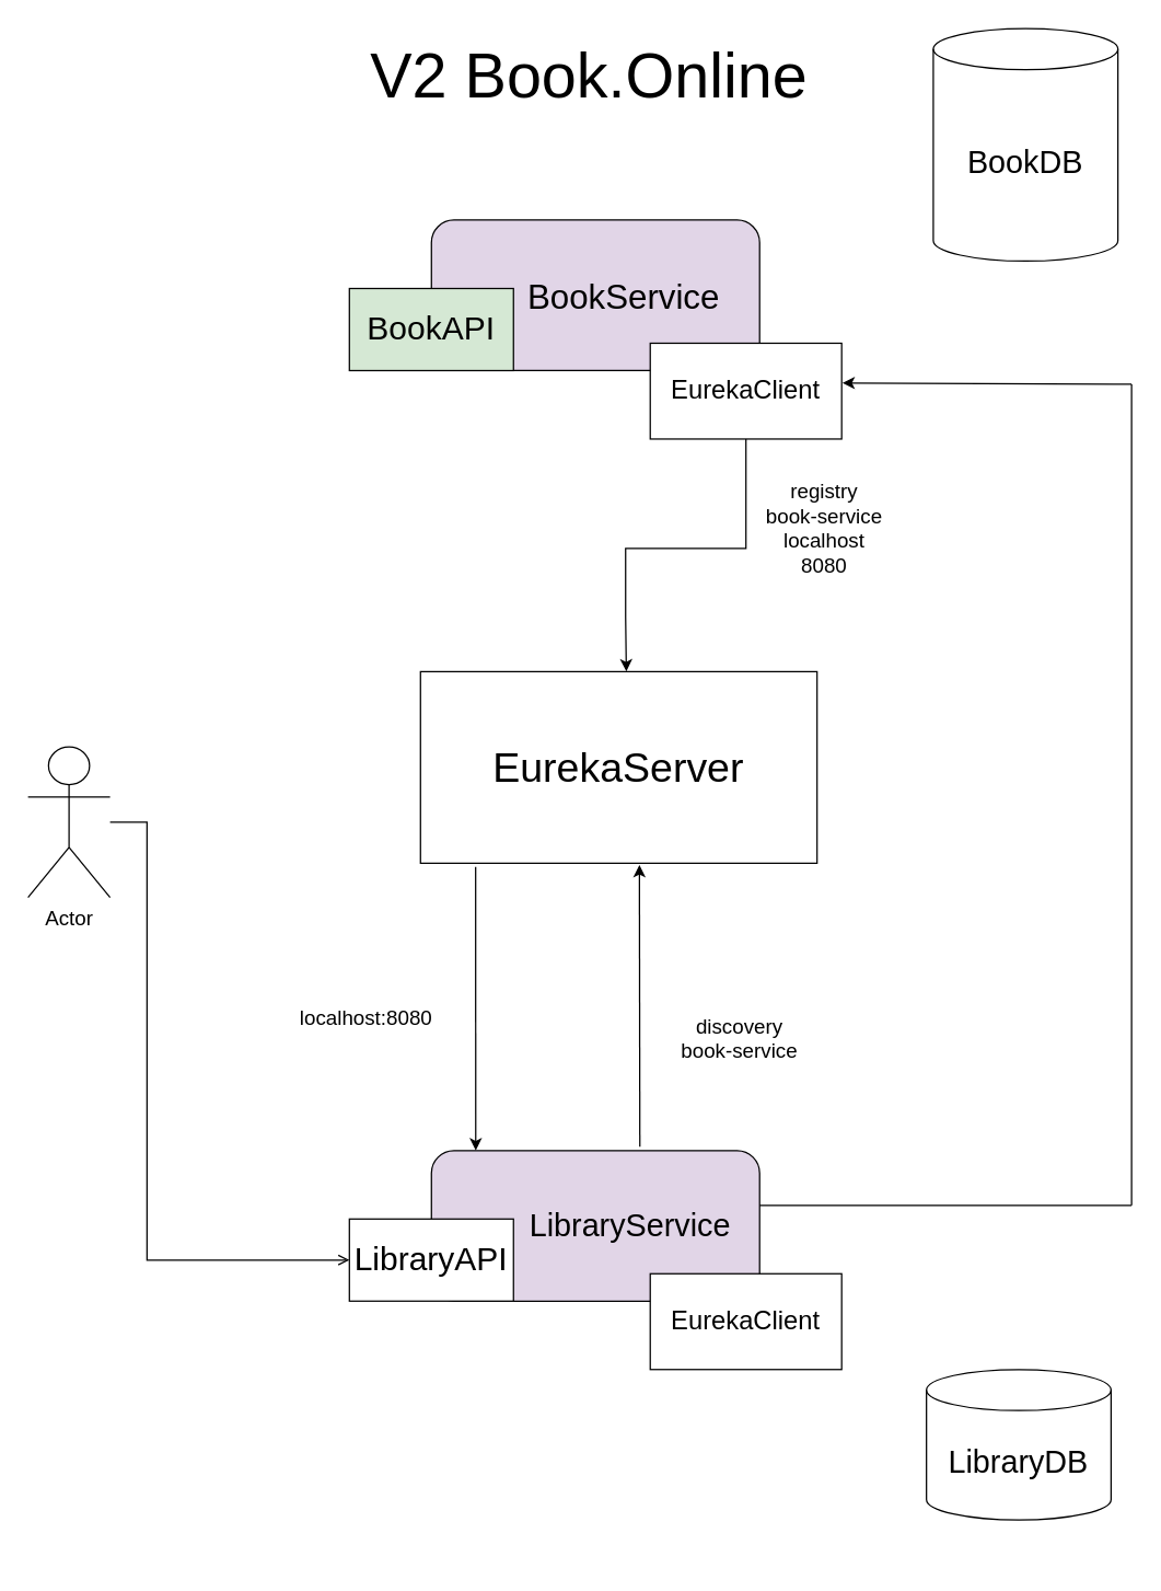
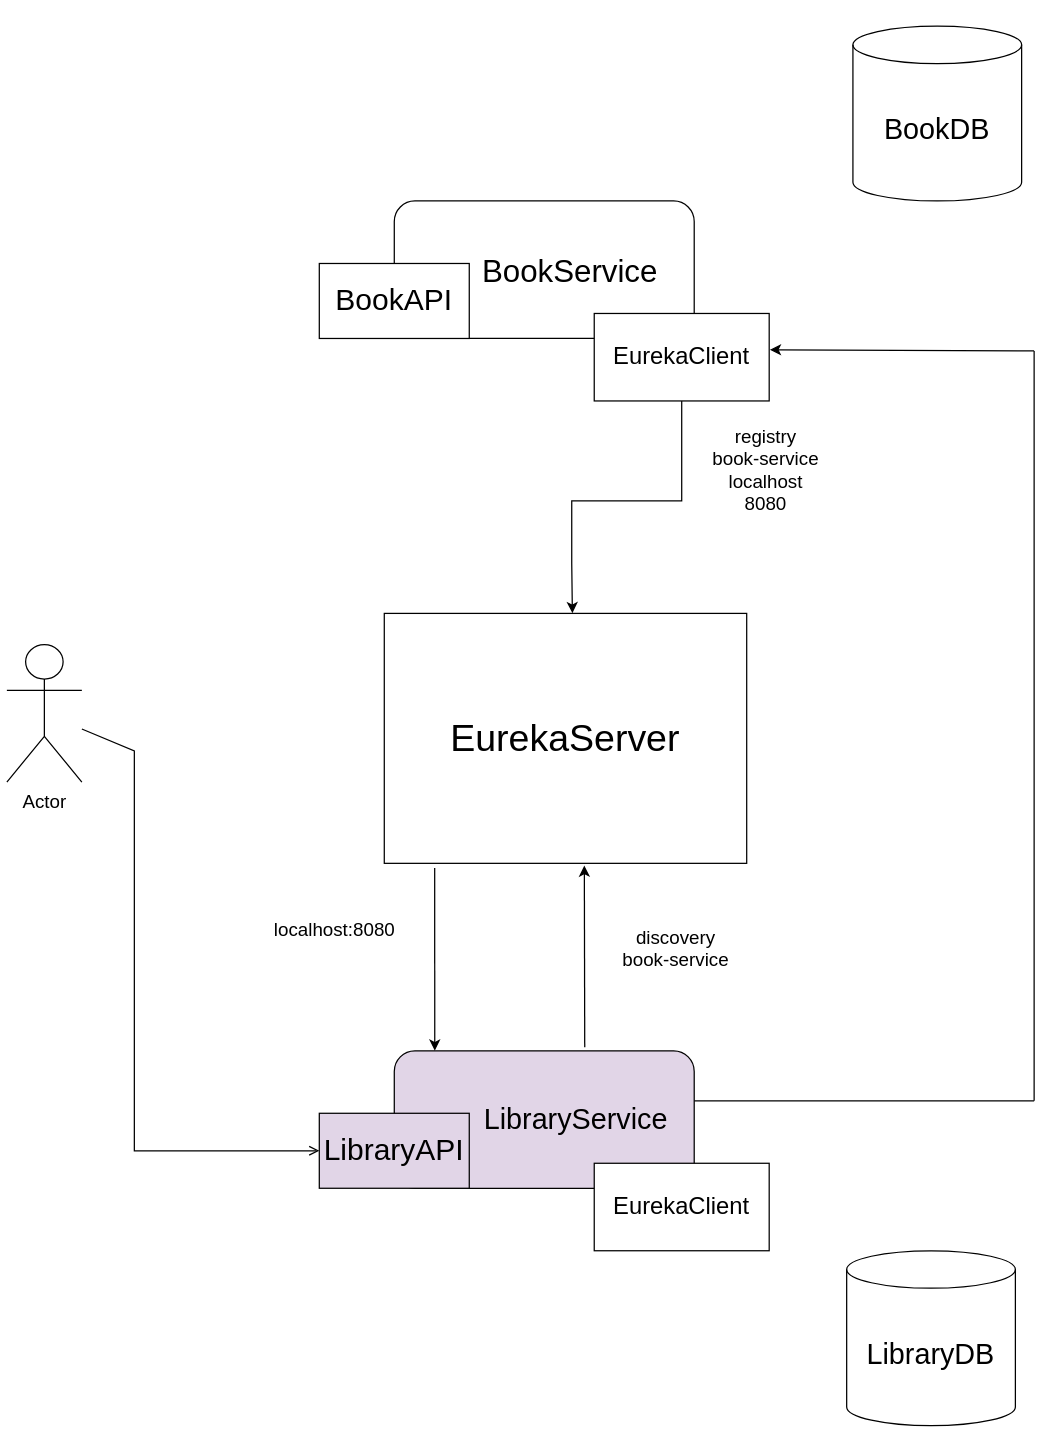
  <mxCell id="0" />
  <mxCell id="1" parent="0" />
- <mxCell id="2" value="&lt;font style=&quot;font-size: 25px;&quot;&gt;&amp;nbsp; &amp;nbsp; &amp;nbsp; BookService&lt;/font&gt;" style="rounded=1;whiteSpace=wrap;html=1;fillColor=#e1d5e7;" vertex="1" parent="1"><mxGeometry x="315" y="160" width="240" height="110" as="geometry" /></mxCell>
- <mxCell id="3" value="Actor" style="shape=umlActor;verticalLabelPosition=bottom;verticalAlign=top;outlineConnect=0;align=center;fontSize=15;html=1;" vertex="1" parent="1"><mxGeometry x="20" y="545" width="60" height="110" as="geometry" /></mxCell>
- <mxCell id="4" value="&lt;font style=&quot;font-size: 24px;&quot;&gt;BookAPI&lt;/font&gt;" style="rounded=0;whiteSpace=wrap;html=1;fillColor=#d5e8d4;" vertex="1" parent="1"><mxGeometry x="255" y="210" width="120" height="60" as="geometry" /></mxCell>
+ <mxCell id="2" value="&lt;font style=&quot;font-size: 25px;&quot;&gt;&amp;nbsp; &amp;nbsp; &amp;nbsp; BookService&lt;/font&gt;" style="rounded=1;whiteSpace=wrap;html=1;" vertex="1" parent="1"><mxGeometry x="315" y="160" width="240" height="110" as="geometry" /></mxCell>
+ <mxCell id="3" value="Actor" style="shape=umlActor;verticalLabelPosition=bottom;verticalAlign=top;outlineConnect=0;align=center;fontSize=15;html=1;" vertex="1" parent="1"><mxGeometry x="5" y="515" width="60" height="110" as="geometry" /></mxCell>
+ <mxCell id="4" value="&lt;font style=&quot;font-size: 24px;&quot;&gt;BookAPI&lt;/font&gt;" style="rounded=0;whiteSpace=wrap;html=1;" vertex="1" parent="1"><mxGeometry x="255" y="210" width="120" height="60" as="geometry" /></mxCell>
  <mxCell id="5" value="&lt;font style=&quot;font-size: 19px;&quot;&gt;EurekaClient&lt;/font&gt;" style="rounded=0;whiteSpace=wrap;html=1;" vertex="1" parent="1"><mxGeometry x="475" y="250" width="140" height="70" as="geometry" /></mxCell>
  <mxCell id="6" value="&lt;font style=&quot;font-size: 23px;&quot;&gt;&amp;nbsp; &amp;nbsp; &amp;nbsp; &amp;nbsp; LibraryService&lt;/font&gt;" style="rounded=1;whiteSpace=wrap;html=1;align=center;fillColor=#e1d5e7;" vertex="1" parent="1"><mxGeometry x="315" y="840" width="240" height="110" as="geometry" /></mxCell>
  <mxCell id="7" value="&lt;font style=&quot;font-size: 19px;&quot;&gt;EurekaClient&lt;/font&gt;" style="rounded=0;whiteSpace=wrap;html=1;" vertex="1" parent="1"><mxGeometry x="475" y="930" width="140" height="70" as="geometry" /></mxCell>
- <mxCell id="8" value="&lt;font style=&quot;font-size: 24px;&quot;&gt;LibraryAPI&lt;/font&gt;" style="rounded=0;whiteSpace=wrap;html=1;" vertex="1" parent="1"><mxGeometry x="255" y="890" width="120" height="60" as="geometry" /></mxCell>
+ <mxCell id="8" value="&lt;font style=&quot;font-size: 24px;&quot;&gt;LibraryAPI&lt;/font&gt;" style="rounded=0;whiteSpace=wrap;html=1;fillColor=#e1d5e7;" vertex="1" parent="1"><mxGeometry x="255" y="890" width="120" height="60" as="geometry" /></mxCell>
  <mxCell id="9" value="" style="endArrow=open;html=1;rounded=0;" edge="1" parent="1" source="3" target="8"><mxGeometry width="50" height="50" relative="1" as="geometry"><mxPoint x="177" y="600" as="sourcePoint" /><mxPoint x="255" y="919.87" as="targetPoint" /><Array as="points"><mxPoint x="107" y="600" /><mxPoint x="107" y="920" /></Array></mxGeometry></mxCell>
- <mxCell id="10" value="&lt;font style=&quot;font-size: 46px;&quot;&gt;V2 Book.Online&lt;/font&gt;" style="text;html=1;align=center;verticalAlign=middle;resizable=0;points=[];autosize=1;strokeColor=none;fillColor=none;" vertex="1" parent="1"><mxGeometry x="260" y="20" width="340" height="70" as="geometry" /></mxCell>
- <mxCell id="11" value="&lt;font style=&quot;font-size: 23px;&quot;&gt;LibraryDB&lt;/font&gt;" style="shape=cylinder3;whiteSpace=wrap;html=1;boundedLbl=1;backgroundOutline=1;size=15;" vertex="1" parent="1"><mxGeometry x="677" y="1000" width="135" height="110" as="geometry" /></mxCell>
+ <mxCell id="11" value="&lt;font style=&quot;font-size: 23px;&quot;&gt;LibraryDB&lt;/font&gt;" style="shape=cylinder3;whiteSpace=wrap;html=1;boundedLbl=1;backgroundOutline=1;size=15;" vertex="1" parent="1"><mxGeometry x="677" y="1000" width="135" height="140" as="geometry" /></mxCell>
  <mxCell id="12" value="" style="endArrow=none;html=1;rounded=0;exitX=1;exitY=0.5;exitDx=0;exitDy=0;" edge="1" parent="1"><mxGeometry width="50" height="50" relative="1" as="geometry"><mxPoint x="555" y="880" as="sourcePoint" /><mxPoint x="827" y="880" as="targetPoint" /></mxGeometry></mxCell>
  <mxCell id="13" value="" style="endArrow=none;html=1;rounded=0;" edge="1" parent="1"><mxGeometry width="50" height="50" relative="1" as="geometry"><mxPoint x="827" y="280" as="sourcePoint" /><mxPoint x="827" y="880" as="targetPoint" /></mxGeometry></mxCell>
  <mxCell id="14" value="" style="endArrow=classic;html=1;rounded=0;entryX=1.004;entryY=0.415;entryDx=0;entryDy=0;entryPerimeter=0;" edge="1" parent="1" target="5"><mxGeometry width="50" height="50" relative="1" as="geometry"><mxPoint x="827" y="280" as="sourcePoint" /><mxPoint x="617" y="280" as="targetPoint" /></mxGeometry></mxCell>
- <mxCell id="15" value="&lt;font style=&quot;font-size: 23px;&quot;&gt;BookDB&lt;/font&gt;" style="shape=cylinder3;whiteSpace=wrap;html=1;boundedLbl=1;backgroundOutline=1;size=15;" vertex="1" parent="1"><mxGeometry x="682" y="20" width="135" height="170" as="geometry" /></mxCell>
- <mxCell id="16" value="&lt;font style=&quot;font-size: 30px;&quot;&gt;EurekaServer&lt;/font&gt;" style="rounded=0;whiteSpace=wrap;html=1;" vertex="1" parent="1"><mxGeometry x="307" y="490" width="290" height="140" as="geometry" /></mxCell>
+ <mxCell id="15" value="&lt;font style=&quot;font-size: 23px;&quot;&gt;BookDB&lt;/font&gt;" style="shape=cylinder3;whiteSpace=wrap;html=1;boundedLbl=1;backgroundOutline=1;size=15;" vertex="1" parent="1"><mxGeometry x="682" y="20" width="135" height="140" as="geometry" /></mxCell>
+ <mxCell id="16" value="&lt;font style=&quot;font-size: 30px;&quot;&gt;EurekaServer&lt;/font&gt;" style="rounded=0;whiteSpace=wrap;html=1;" vertex="1" parent="1"><mxGeometry x="307" y="490" width="290" height="200" as="geometry" /></mxCell>
  <mxCell id="17" value="" style="endArrow=classic;html=1;rounded=0;exitX=0.139;exitY=1.019;exitDx=0;exitDy=0;exitPerimeter=0;entryX=0.135;entryY=-0.001;entryDx=0;entryDy=0;entryPerimeter=0;" edge="1" parent="1" source="16" target="6"><mxGeometry width="50" height="50" relative="1" as="geometry"><mxPoint x="337" y="730" as="sourcePoint" /><mxPoint x="387" y="680" as="targetPoint" /></mxGeometry></mxCell>
  <mxCell id="18" value="" style="endArrow=classic;html=1;rounded=0;exitX=0.635;exitY=-0.025;exitDx=0;exitDy=0;exitPerimeter=0;entryX=0.552;entryY=1.009;entryDx=0;entryDy=0;entryPerimeter=0;" edge="1" parent="1" source="6" target="16"><mxGeometry width="50" height="50" relative="1" as="geometry"><mxPoint x="547" y="780" as="sourcePoint" /><mxPoint x="597" y="730" as="targetPoint" /></mxGeometry></mxCell>
  <mxCell id="19" value="&lt;font style=&quot;font-size: 15px;&quot;&gt;localhost:8080&lt;/font&gt;" style="text;html=1;align=center;verticalAlign=middle;resizable=0;points=[];autosize=1;strokeColor=none;fillColor=none;" vertex="1" parent="1"><mxGeometry x="207" y="728" width="120" height="30" as="geometry" /></mxCell>
  <mxCell id="20" value="&lt;font style=&quot;font-size: 15px;&quot;&gt;discovery&lt;br&gt;book-service&lt;br&gt;&lt;/font&gt;" style="text;html=1;align=center;verticalAlign=middle;resizable=0;points=[];autosize=1;strokeColor=none;fillColor=none;" vertex="1" parent="1"><mxGeometry x="485" y="733" width="110" height="50" as="geometry" /></mxCell>
  <mxCell id="21" value="" style="endArrow=classic;html=1;rounded=0;exitX=0.5;exitY=1;exitDx=0;exitDy=0;entryX=0.519;entryY=-0.001;entryDx=0;entryDy=0;entryPerimeter=0;" edge="1" parent="1" source="5" target="16"><mxGeometry width="50" height="50" relative="1" as="geometry"><mxPoint x="547" y="350" as="sourcePoint" /><mxPoint x="547" y="488" as="targetPoint" /><Array as="points"><mxPoint x="545" y="400" /><mxPoint x="457" y="400" /><mxPoint x="457" y="450" /></Array></mxGeometry></mxCell>
- <mxCell id="22" value="&lt;font style=&quot;font-size: 15px;&quot;&gt;registry&lt;br&gt;book-service&lt;br&gt;localhost&lt;br&gt;8080&lt;/font&gt;" style="text;html=1;align=center;verticalAlign=middle;resizable=0;points=[];autosize=1;strokeColor=none;fillColor=none;" vertex="1" parent="1"><mxGeometry x="547" y="340" width="110" height="90" as="geometry" /></mxCell>
+ <mxCell id="22" value="&lt;font style=&quot;font-size: 15px;&quot;&gt;registry&lt;br&gt;book-service&lt;br&gt;localhost&lt;br&gt;8080&lt;/font&gt;" style="text;html=1;align=center;verticalAlign=middle;resizable=0;points=[];autosize=1;strokeColor=none;fillColor=none;" vertex="1" parent="1"><mxGeometry x="557" y="330" width="110" height="90" as="geometry" /></mxCell>
